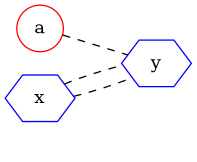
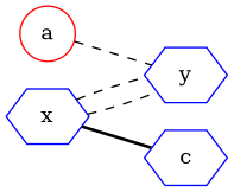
  graph {
    rankdir=LR
    node [color=blue shape=hexagon]
    edge [style=dashed w=5.0]
    a [color=red shape=circle]
    y
    x
+   c
    a -- y [w=""]
    x -- y
    x -- y
+   x -- c [style=bold w=10.0]
  }
